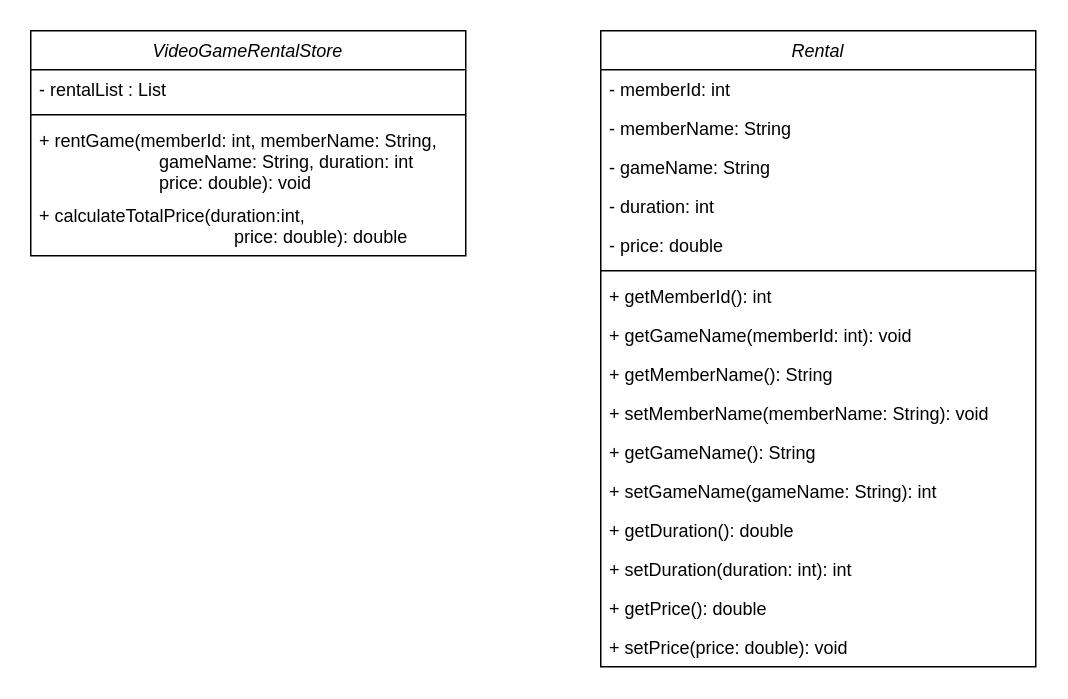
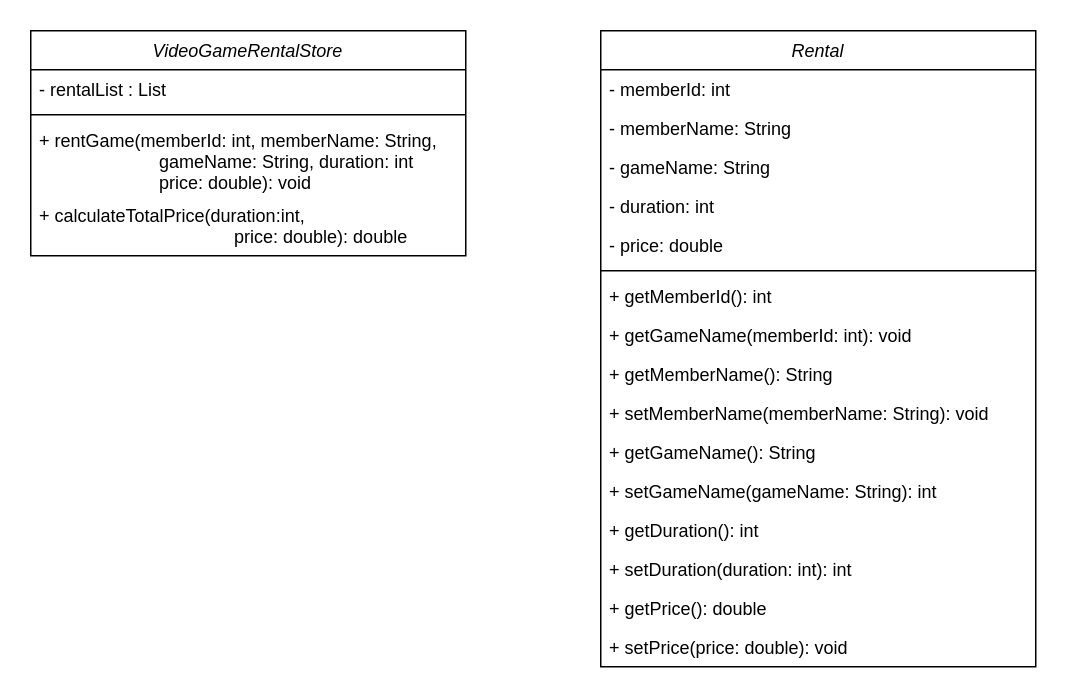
  <mxCell id="0" />
  <mxCell id="1" parent="0" />
  <mxCell id="2" value="VideoGameRentalStore" style="swimlane;fontStyle=2;align=center;verticalAlign=top;childLayout=stackLayout;horizontal=1;startSize=26;horizontalStack=0;resizeParent=1;resizeLast=0;collapsible=1;marginBottom=0;rounded=0;shadow=0;strokeWidth=1;" parent="1" vertex="1"><mxGeometry x="20" y="20" width="290" height="150" as="geometry"><mxRectangle x="230" y="140" width="160" height="26" as="alternateBounds" /></mxGeometry></mxCell>
  <mxCell id="3" value="- rentalList : List" style="text;align=left;verticalAlign=top;spacingLeft=4;spacingRight=4;overflow=hidden;rotatable=0;points=[[0,0.5],[1,0.5]];portConstraint=eastwest;" parent="2" vertex="1"><mxGeometry y="26" width="290" height="26" as="geometry" /></mxCell>
  <mxCell id="4" value="" style="line;html=1;strokeWidth=1;align=left;verticalAlign=middle;spacingTop=-1;spacingLeft=3;spacingRight=3;rotatable=0;labelPosition=right;points=[];portConstraint=eastwest;" parent="2" vertex="1"><mxGeometry y="52" width="290" height="8" as="geometry" /></mxCell>
  <mxCell id="5" value="+ rentGame(memberId: int, memberName: String, &#10;                        gameName: String, duration: int &#10;                        price: double): void" style="text;align=left;verticalAlign=top;spacingLeft=4;spacingRight=4;overflow=hidden;rotatable=0;points=[[0,0.5],[1,0.5]];portConstraint=eastwest;" parent="2" vertex="1"><mxGeometry y="60" width="290" height="50" as="geometry" /></mxCell>
  <mxCell id="6" value="+ calculateTotalPrice(duration:int, &#10;                                       price: double): double" style="text;align=left;verticalAlign=top;spacingLeft=4;spacingRight=4;overflow=hidden;rotatable=0;points=[[0,0.5],[1,0.5]];portConstraint=eastwest;" parent="2" vertex="1"><mxGeometry y="110" width="290" height="40" as="geometry" /></mxCell>
  <mxCell id="7" value="Rental" style="swimlane;fontStyle=2;align=center;verticalAlign=top;childLayout=stackLayout;horizontal=1;startSize=26;horizontalStack=0;resizeParent=1;resizeLast=0;collapsible=1;marginBottom=0;rounded=0;shadow=0;strokeWidth=1;" parent="1" vertex="1"><mxGeometry x="400" y="20" width="290" height="424" as="geometry"><mxRectangle x="230" y="140" width="160" height="26" as="alternateBounds" /></mxGeometry></mxCell>
  <mxCell id="8" value="- memberId: int&#10;" style="text;align=left;verticalAlign=top;spacingLeft=4;spacingRight=4;overflow=hidden;rotatable=0;points=[[0,0.5],[1,0.5]];portConstraint=eastwest;" parent="7" vertex="1"><mxGeometry y="26" width="290" height="26" as="geometry" /></mxCell>
  <mxCell id="9" value="- memberName: String" style="text;align=left;verticalAlign=top;spacingLeft=4;spacingRight=4;overflow=hidden;rotatable=0;points=[[0,0.5],[1,0.5]];portConstraint=eastwest;" parent="7" vertex="1"><mxGeometry y="52" width="290" height="26" as="geometry" /></mxCell>
  <mxCell id="10" value="- gameName: String" style="text;align=left;verticalAlign=top;spacingLeft=4;spacingRight=4;overflow=hidden;rotatable=0;points=[[0,0.5],[1,0.5]];portConstraint=eastwest;" parent="7" vertex="1"><mxGeometry y="78" width="290" height="26" as="geometry" /></mxCell>
  <mxCell id="11" value="- duration: int" style="text;align=left;verticalAlign=top;spacingLeft=4;spacingRight=4;overflow=hidden;rotatable=0;points=[[0,0.5],[1,0.5]];portConstraint=eastwest;" parent="7" vertex="1"><mxGeometry y="104" width="290" height="26" as="geometry" /></mxCell>
  <mxCell id="12" value="- price: double" style="text;align=left;verticalAlign=top;spacingLeft=4;spacingRight=4;overflow=hidden;rotatable=0;points=[[0,0.5],[1,0.5]];portConstraint=eastwest;" parent="7" vertex="1"><mxGeometry y="130" width="290" height="26" as="geometry" /></mxCell>
  <mxCell id="13" value="" style="line;html=1;strokeWidth=1;align=left;verticalAlign=middle;spacingTop=-1;spacingLeft=3;spacingRight=3;rotatable=0;labelPosition=right;points=[];portConstraint=eastwest;" parent="7" vertex="1"><mxGeometry y="156" width="290" height="8" as="geometry" /></mxCell>
  <mxCell id="14" value="+ getMemberId(): int" style="text;align=left;verticalAlign=top;spacingLeft=4;spacingRight=4;overflow=hidden;rotatable=0;points=[[0,0.5],[1,0.5]];portConstraint=eastwest;" parent="7" vertex="1"><mxGeometry y="164" width="290" height="26" as="geometry" /></mxCell>
  <mxCell id="15" value="+ getGameName(memberId: int): void" style="text;align=left;verticalAlign=top;spacingLeft=4;spacingRight=4;overflow=hidden;rotatable=0;points=[[0,0.5],[1,0.5]];portConstraint=eastwest;" parent="7" vertex="1"><mxGeometry y="190" width="290" height="26" as="geometry" /></mxCell>
  <mxCell id="16" value="+ getMemberName(): String" style="text;align=left;verticalAlign=top;spacingLeft=4;spacingRight=4;overflow=hidden;rotatable=0;points=[[0,0.5],[1,0.5]];portConstraint=eastwest;" parent="7" vertex="1"><mxGeometry y="216" width="290" height="26" as="geometry" /></mxCell>
  <mxCell id="17" value="+ setMemberName(memberName: String): void" style="text;align=left;verticalAlign=top;spacingLeft=4;spacingRight=4;overflow=hidden;rotatable=0;points=[[0,0.5],[1,0.5]];portConstraint=eastwest;" parent="7" vertex="1"><mxGeometry y="242" width="290" height="26" as="geometry" /></mxCell>
  <mxCell id="18" value="+ getGameName(): String" style="text;align=left;verticalAlign=top;spacingLeft=4;spacingRight=4;overflow=hidden;rotatable=0;points=[[0,0.5],[1,0.5]];portConstraint=eastwest;" parent="7" vertex="1"><mxGeometry y="268" width="290" height="26" as="geometry" /></mxCell>
  <mxCell id="19" value="+ setGameName(gameName: String): int" style="text;align=left;verticalAlign=top;spacingLeft=4;spacingRight=4;overflow=hidden;rotatable=0;points=[[0,0.5],[1,0.5]];portConstraint=eastwest;" parent="7" vertex="1"><mxGeometry y="294" width="290" height="26" as="geometry" /></mxCell>
- <mxCell id="20" value="+ getDuration(): double" style="text;align=left;verticalAlign=top;spacingLeft=4;spacingRight=4;overflow=hidden;rotatable=0;points=[[0,0.5],[1,0.5]];portConstraint=eastwest;" parent="7" vertex="1"><mxGeometry y="320" width="290" height="26" as="geometry" /></mxCell>
+ <mxCell id="20" value="+ getDuration(): int" style="text;align=left;verticalAlign=top;spacingLeft=4;spacingRight=4;overflow=hidden;rotatable=0;points=[[0,0.5],[1,0.5]];portConstraint=eastwest;" parent="7" vertex="1"><mxGeometry y="320" width="290" height="26" as="geometry" /></mxCell>
  <mxCell id="21" value="+ setDuration(duration: int): int" style="text;align=left;verticalAlign=top;spacingLeft=4;spacingRight=4;overflow=hidden;rotatable=0;points=[[0,0.5],[1,0.5]];portConstraint=eastwest;" parent="7" vertex="1"><mxGeometry y="346" width="290" height="26" as="geometry" /></mxCell>
  <mxCell id="22" value="+ getPrice(): double" style="text;align=left;verticalAlign=top;spacingLeft=4;spacingRight=4;overflow=hidden;rotatable=0;points=[[0,0.5],[1,0.5]];portConstraint=eastwest;" parent="7" vertex="1"><mxGeometry y="372" width="290" height="26" as="geometry" /></mxCell>
  <mxCell id="23" value="+ setPrice(price: double): void   &#10;" style="text;align=left;verticalAlign=top;spacingLeft=4;spacingRight=4;overflow=hidden;rotatable=0;points=[[0,0.5],[1,0.5]];portConstraint=eastwest;" parent="7" vertex="1"><mxGeometry y="398" width="290" height="26" as="geometry" /></mxCell>
